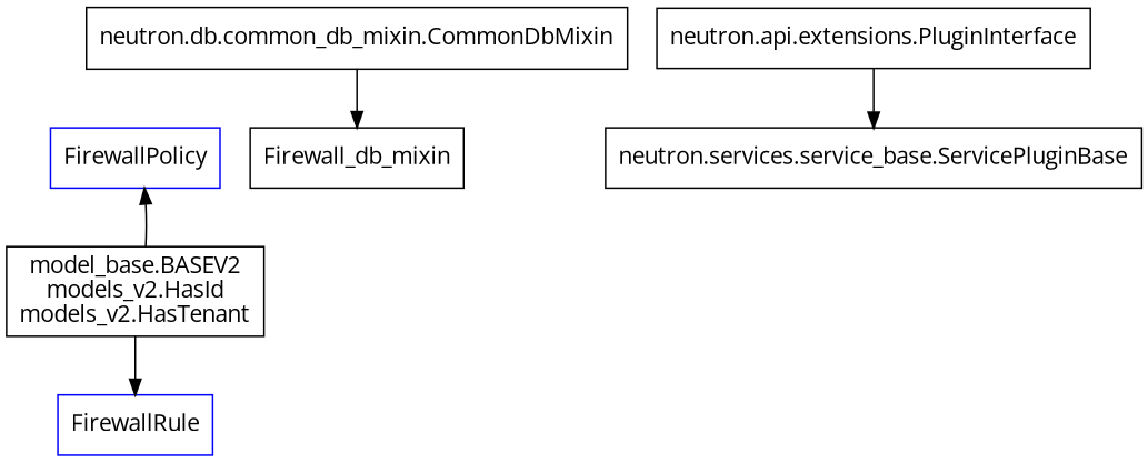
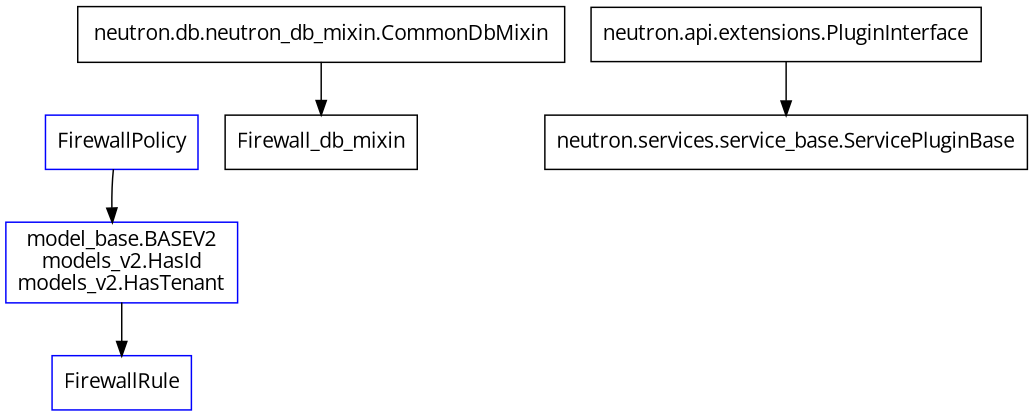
  digraph {
    fontname="Open Sans"
    node [fontname="Open Sans" shape=record]
    edge [fontname="Open Sans"]
    FirewallPolicy [color=blue]
    Firewall_db_mixin [color=black]
    FirewallRule [color=blue]
-   "model_base.BASEV2\nmodels_v2.HasId\nmodels_v2.HasTenant"
+   "model_base.BASEV2\nmodels_v2.HasId\nmodels_v2.HasTenant" [color=blue]
    "neutron.api.extensions.PluginInterface"
    "neutron.services.service_base.ServicePluginBase"
-   "neutron.db.common_db_mixin.CommonDbMixin"
+   "neutron.db.common_db_mixin.CommonDbMixin" [label="neutron.db.neutron_db_mixin.CommonDbMixin"]
    subgraph sub_1 {
      rank=same
      FirewallPolicy
      Firewall_db_mixin
    }
-   "model_base.BASEV2\nmodels_v2.HasId\nmodels_v2.HasTenant" -> FirewallPolicy
+   FirewallPolicy -> "model_base.BASEV2\nmodels_v2.HasId\nmodels_v2.HasTenant"
    "model_base.BASEV2\nmodels_v2.HasId\nmodels_v2.HasTenant" -> FirewallRule
    "neutron.api.extensions.PluginInterface" -> "neutron.services.service_base.ServicePluginBase"
    "neutron.db.common_db_mixin.CommonDbMixin" -> Firewall_db_mixin
  }
